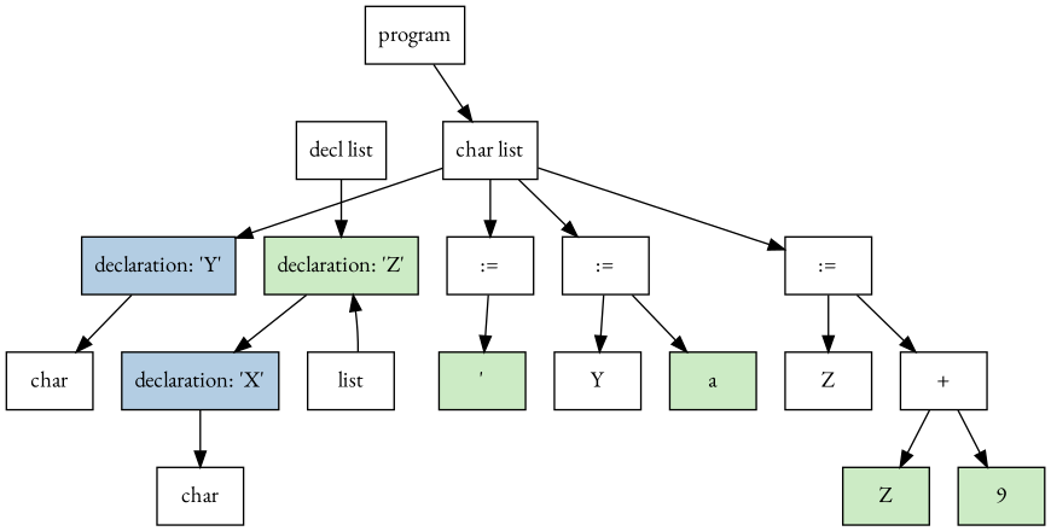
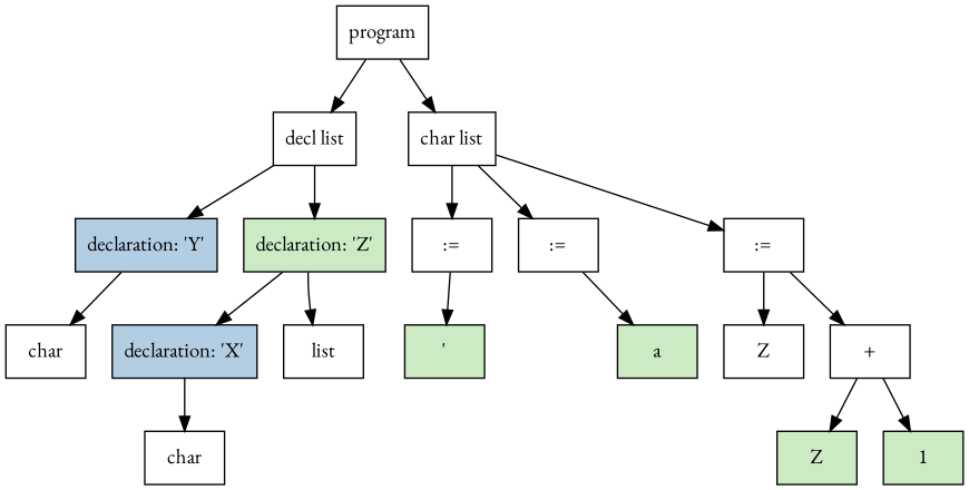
  digraph {
    fontname="EB Garamond"
    ordering=out
    node [fillcolor="/x11/white" fontname="EB Garamond" shape=box style=filled]
    edge [fontname="EB Garamond"]
    n1 [label=program]
    n2 [label="decl list"]
    n3 [label="char list"]
    n4 [fillcolor="/pastel13/2" label="declaration: 'Y'"]
    n5 [fillcolor="/pastel13/3" label="declaration: 'Z'"]
    n6 [label=":="]
    n7 [label=":="]
    n8 [label=":="]
    n9 [fillcolor="/pastel13/2" label="declaration: 'X'"]
    n10 [label=char]
    n11 [label=char]
    n12 [label=list]
    n13 [fillcolor="/pastel13/3" label="'"]
-   n14 [label=Y]
    n15 [fillcolor="/pastel13/3" label=a]
    n16 [label=Z]
    n17 [label="+"]
    n18 [fillcolor="/pastel13/3" label=Z]
-   n19 [fillcolor="/pastel13/3" label=9]
+   n19 [fillcolor="/pastel13/3" label=1]
+   n1 -> n2
    n1 -> n3
-   n3 -> n4
+   n2 -> n4
    n2 -> n5
    n3 -> n6
    n3 -> n7
    n3 -> n8
    n4 -> n11
    n5 -> n9
-   n12 -> n5
+   n5 -> n12
    n6 -> n13
-   n7 -> n14
    n7 -> n15
    n8 -> n16
    n8 -> n17
    n9 -> n10
    n17 -> n18
    n17 -> n19
  }
